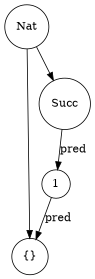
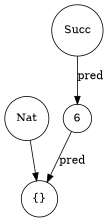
  digraph {
    node [shape=circle]
    edge [splines=curved]
    n1 [label="{}"]
    Nat
    Succ
-   1
+   1 [label=6]
    Nat -> n1
-   Nat -> Succ
    Succ -> 1 [label=pred]
    1 -> n1 [label=pred]
  }
